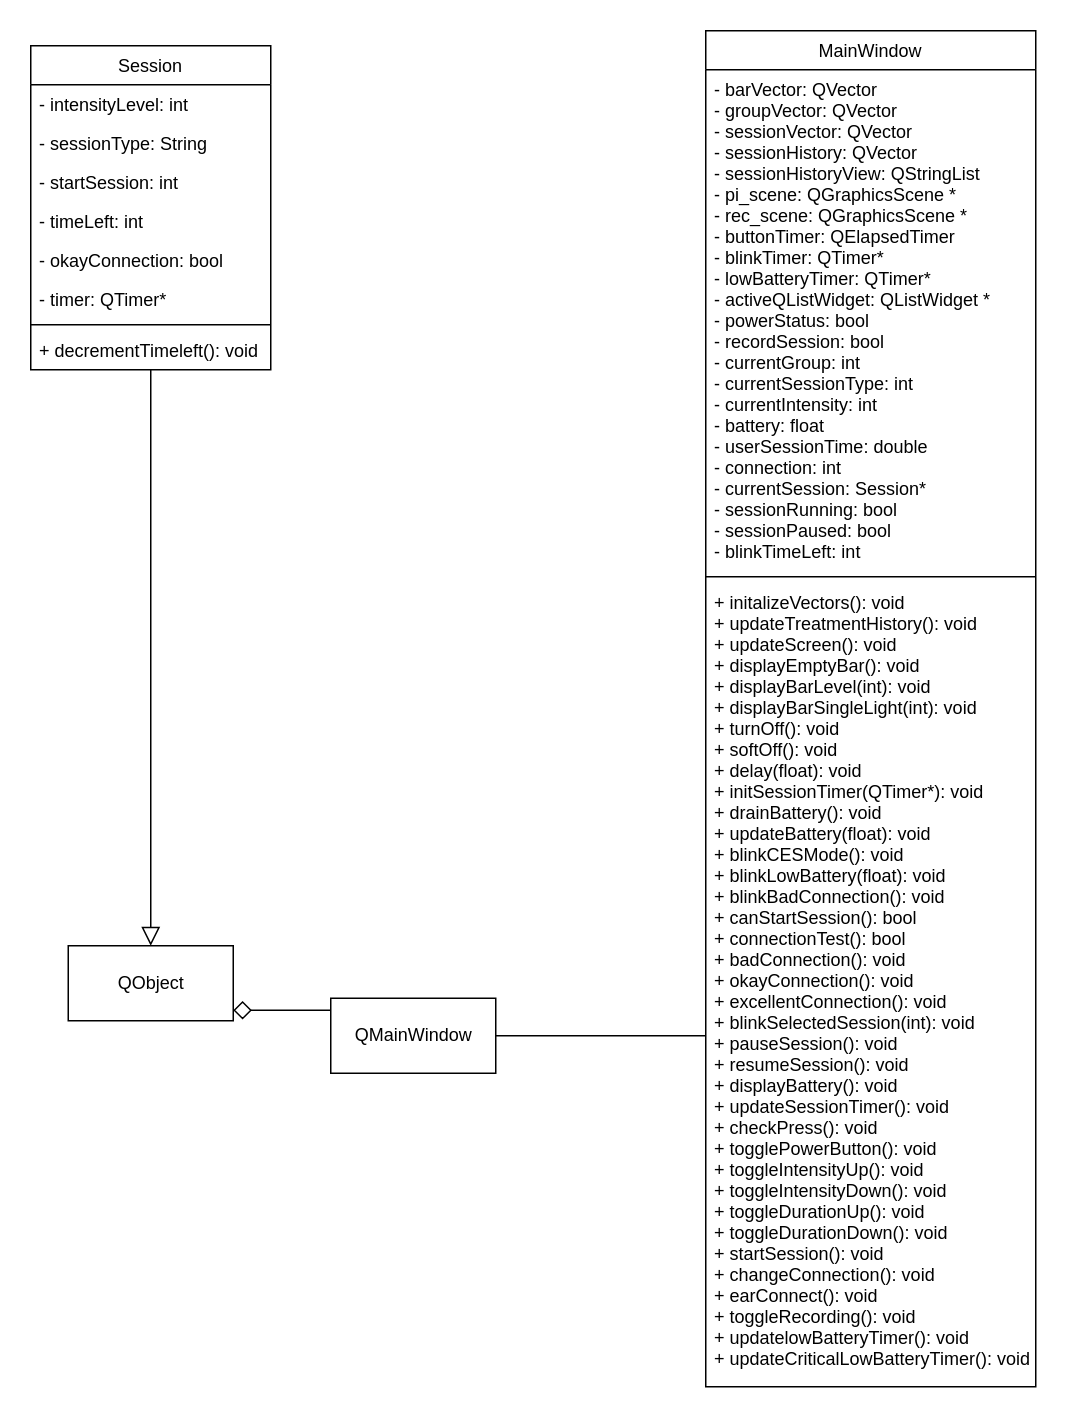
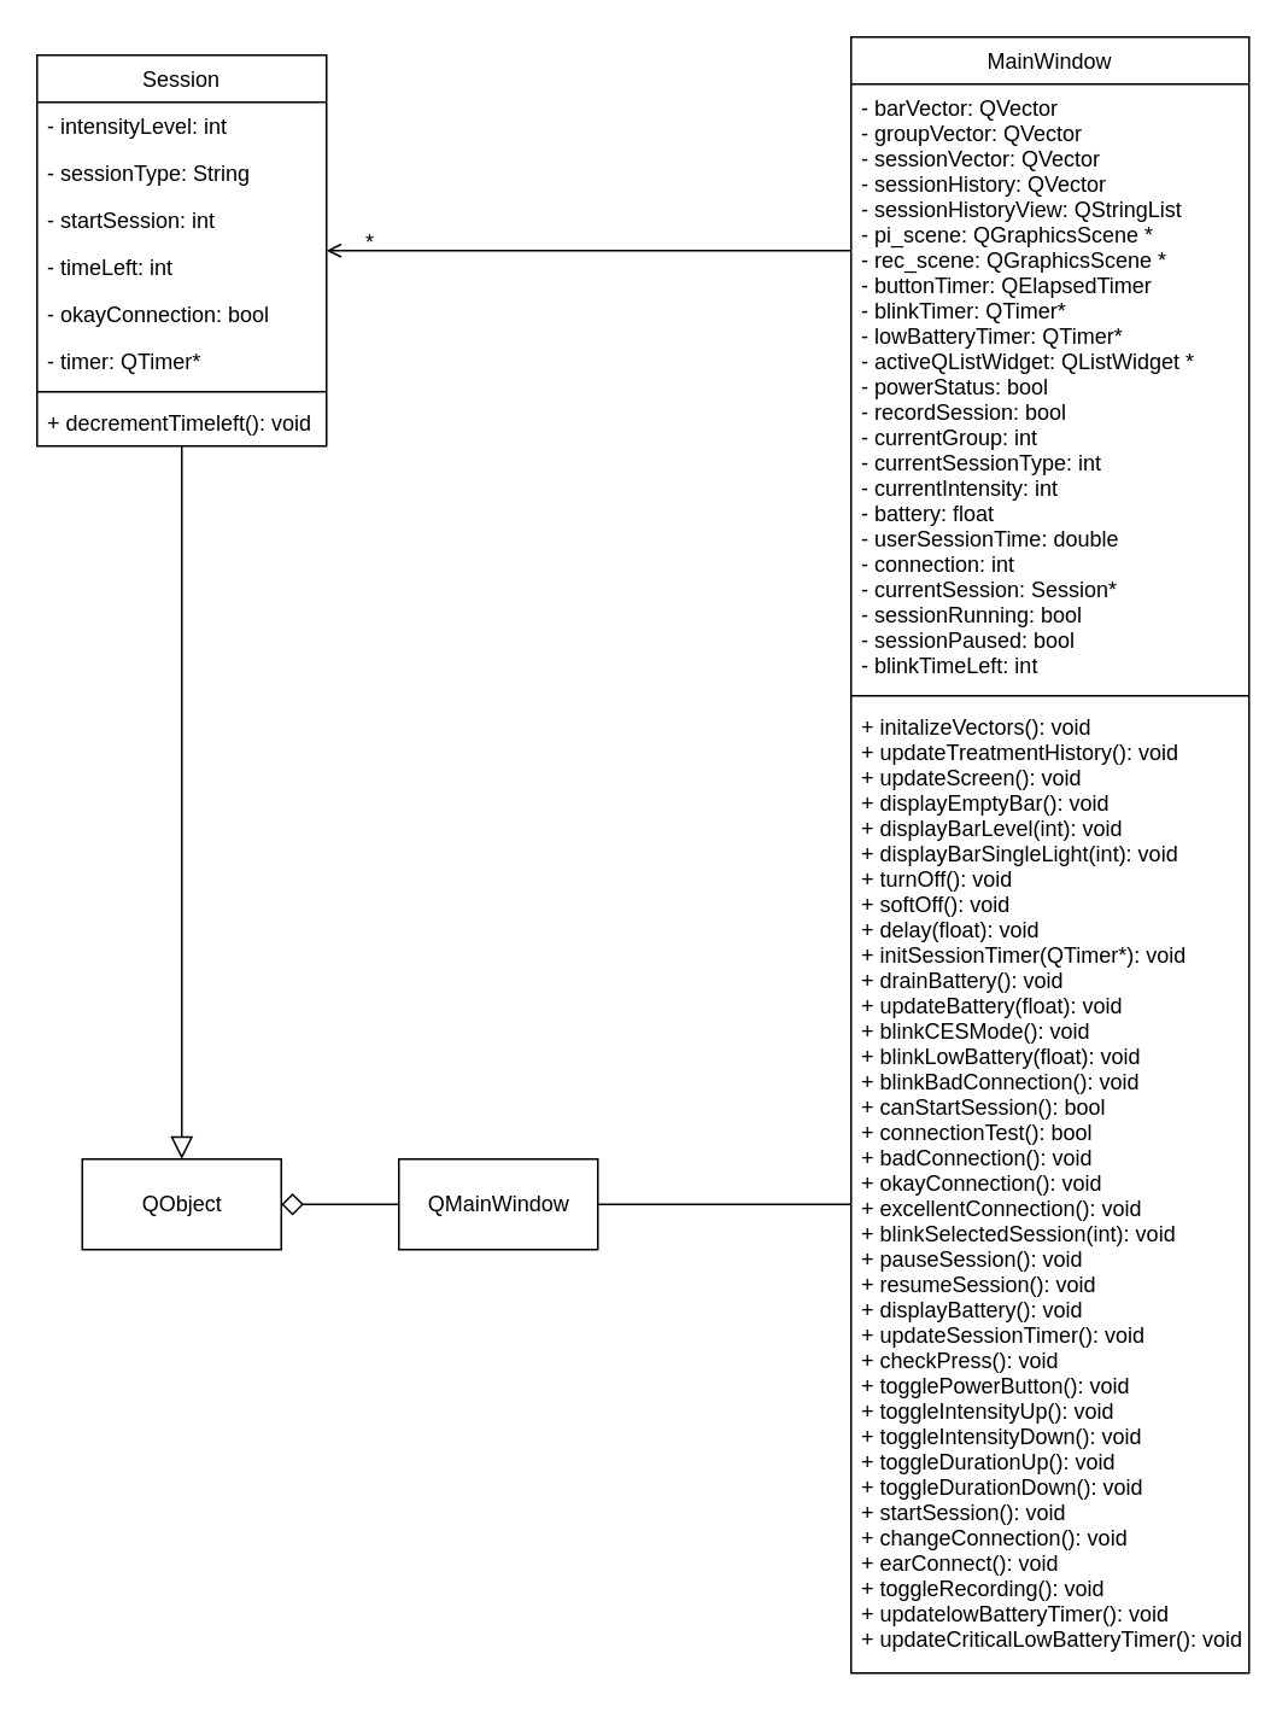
  <mxCell id="0" />
  <mxCell id="1" parent="0" />
- <mxCell id="2" value="QObject" style="html=1;" vertex="1" parent="1"><mxGeometry x="45" y="630" width="110" height="50" as="geometry" /></mxCell>
- <mxCell id="3" value="QMainWindow" style="html=1;" vertex="1" parent="1"><mxGeometry x="220" y="665" width="110" height="50" as="geometry" /></mxCell>
+ <mxCell id="2" value="QObject" style="html=1;" vertex="1" parent="1"><mxGeometry x="45" y="640" width="110" height="50" as="geometry" /></mxCell>
+ <mxCell id="3" value="QMainWindow" style="html=1;" vertex="1" parent="1"><mxGeometry x="220" y="640" width="110" height="50" as="geometry" /></mxCell>
  <mxCell id="4" value="" style="endArrow=diamond;endSize=10;endFill=0;shadow=0;strokeWidth=1;rounded=0;edgeStyle=elbowEdgeStyle;elbow=vertical;" edge="1" parent="1" source="3" target="2"><mxGeometry width="160" relative="1" as="geometry"><mxPoint x="360" y="300" as="sourcePoint" /><mxPoint x="250" y="198" as="targetPoint" /></mxGeometry></mxCell>
  <mxCell id="5" value="Session" style="swimlane;fontStyle=0;align=center;verticalAlign=top;childLayout=stackLayout;horizontal=1;startSize=26;horizontalStack=0;resizeParent=1;resizeLast=0;collapsible=1;marginBottom=0;rounded=0;shadow=0;strokeWidth=1;" vertex="1" parent="1"><mxGeometry x="20" y="30" width="160" height="216" as="geometry"><mxRectangle x="130" y="380" width="160" height="26" as="alternateBounds" /></mxGeometry></mxCell>
  <mxCell id="6" value="- intensityLevel: int" style="text;align=left;verticalAlign=top;spacingLeft=4;spacingRight=4;overflow=hidden;rotatable=0;points=[[0,0.5],[1,0.5]];portConstraint=eastwest;rounded=0;shadow=0;html=0;" vertex="1" parent="5"><mxGeometry y="26" width="160" height="26" as="geometry" /></mxCell>
  <mxCell id="7" value="- sessionType: String" style="text;align=left;verticalAlign=top;spacingLeft=4;spacingRight=4;overflow=hidden;rotatable=0;points=[[0,0.5],[1,0.5]];portConstraint=eastwest;rounded=0;shadow=0;html=0;" vertex="1" parent="5"><mxGeometry y="52" width="160" height="26" as="geometry" /></mxCell>
  <mxCell id="8" value="- startSession: int" style="text;align=left;verticalAlign=top;spacingLeft=4;spacingRight=4;overflow=hidden;rotatable=0;points=[[0,0.5],[1,0.5]];portConstraint=eastwest;rounded=0;shadow=0;html=0;" vertex="1" parent="5"><mxGeometry y="78" width="160" height="26" as="geometry" /></mxCell>
  <mxCell id="9" value="- timeLeft: int" style="text;align=left;verticalAlign=top;spacingLeft=4;spacingRight=4;overflow=hidden;rotatable=0;points=[[0,0.5],[1,0.5]];portConstraint=eastwest;rounded=0;shadow=0;html=0;" vertex="1" parent="5"><mxGeometry y="104" width="160" height="26" as="geometry" /></mxCell>
  <mxCell id="10" value="- okayConnection: bool&#10;" style="text;align=left;verticalAlign=top;spacingLeft=4;spacingRight=4;overflow=hidden;rotatable=0;points=[[0,0.5],[1,0.5]];portConstraint=eastwest;rounded=0;shadow=0;html=0;" vertex="1" parent="5"><mxGeometry y="130" width="160" height="26" as="geometry" /></mxCell>
  <mxCell id="11" value="- timer: QTimer*" style="text;align=left;verticalAlign=top;spacingLeft=4;spacingRight=4;overflow=hidden;rotatable=0;points=[[0,0.5],[1,0.5]];portConstraint=eastwest;rounded=0;shadow=0;html=0;" vertex="1" parent="5"><mxGeometry y="156" width="160" height="26" as="geometry" /></mxCell>
  <mxCell id="12" value="" style="line;html=1;strokeWidth=1;align=left;verticalAlign=middle;spacingTop=-1;spacingLeft=3;spacingRight=3;rotatable=0;labelPosition=right;points=[];portConstraint=eastwest;" vertex="1" parent="5"><mxGeometry y="182" width="160" height="8" as="geometry" /></mxCell>
  <mxCell id="13" value="+ decrementTimeleft(): void" style="text;align=left;verticalAlign=top;spacingLeft=4;spacingRight=4;overflow=hidden;rotatable=0;points=[[0,0.5],[1,0.5]];portConstraint=eastwest;" vertex="1" parent="5"><mxGeometry y="190" width="160" height="26" as="geometry" /></mxCell>
  <mxCell id="14" value="MainWindow" style="swimlane;fontStyle=0;align=center;verticalAlign=top;childLayout=stackLayout;horizontal=1;startSize=26;horizontalStack=0;resizeParent=1;resizeLast=0;collapsible=1;marginBottom=0;rounded=0;shadow=0;strokeWidth=1;" vertex="1" parent="1"><mxGeometry x="470" y="20" width="220" height="904" as="geometry"><mxRectangle x="550" y="140" width="160" height="26" as="alternateBounds" /></mxGeometry></mxCell>
  <mxCell id="15" value="- barVector: QVector&#10;- groupVector: QVector&#10;- sessionVector: QVector&#10;- sessionHistory: QVector&#10;- sessionHistoryView: QStringList&#10;- pi_scene: QGraphicsScene *&#10;- rec_scene: QGraphicsScene *&#10;- buttonTimer: QElapsedTimer&#10;- blinkTimer: QTimer* &#10;- lowBatteryTimer: QTimer* &#10;- activeQListWidget: QListWidget *&#10;- powerStatus: bool &#10;- recordSession: bool &#10;- currentGroup: int &#10;- currentSessionType: int &#10;- currentIntensity: int &#10;- battery: float &#10;- userSessionTime: double &#10;- connection: int &#10;- currentSession: Session* &#10;- sessionRunning: bool &#10;- sessionPaused: bool &#10;- blinkTimeLeft: int " style="text;align=left;verticalAlign=top;spacingLeft=4;spacingRight=4;overflow=hidden;rotatable=0;points=[[0,0.5],[1,0.5]];portConstraint=eastwest;" vertex="1" parent="14"><mxGeometry y="26" width="220" height="334" as="geometry" /></mxCell>
  <mxCell id="16" value="" style="line;html=1;strokeWidth=1;align=left;verticalAlign=middle;spacingTop=-1;spacingLeft=3;spacingRight=3;rotatable=0;labelPosition=right;points=[];portConstraint=eastwest;" vertex="1" parent="14"><mxGeometry y="360" width="220" height="8" as="geometry" /></mxCell>
  <mxCell id="17" value="+ initalizeVectors(): void&#10;+ updateTreatmentHistory(): void&#10;+ updateScreen(): void&#10;+ displayEmptyBar(): void&#10;+ displayBarLevel(int): void&#10;+ displayBarSingleLight(int): void&#10;+ turnOff(): void&#10;+ softOff(): void&#10;+ delay(float): void&#10;+ initSessionTimer(QTimer*): void&#10;+ drainBattery(): void&#10;+ updateBattery(float): void&#10;+ blinkCESMode(): void&#10;+ blinkLowBattery(float): void&#10;+ blinkBadConnection(): void&#10;+ canStartSession(): bool&#10;+ connectionTest(): bool&#10;+ badConnection(): void&#10;+ okayConnection(): void&#10;+ excellentConnection(): void&#10;+ blinkSelectedSession(int): void&#10;+ pauseSession(): void&#10;+ resumeSession(): void&#10;+ displayBattery(): void &#10;+ updateSessionTimer(): void&#10;+ checkPress(): void&#10;+ togglePowerButton(): void&#10;+ toggleIntensityUp(): void&#10;+ toggleIntensityDown(): void&#10;+ toggleDurationUp(): void&#10;+ toggleDurationDown(): void&#10;+ startSession(): void&#10;+ changeConnection(): void&#10;+ earConnect(): void&#10;+ toggleRecording(): void&#10;+ updatelowBatteryTimer(): void&#10;+ updateCriticalLowBatteryTimer(): void" style="text;align=left;verticalAlign=top;spacingLeft=4;spacingRight=4;overflow=hidden;rotatable=0;points=[[0,0.5],[1,0.5]];portConstraint=eastwest;" vertex="1" parent="14"><mxGeometry y="368" width="220" height="536" as="geometry" /></mxCell>
  <mxCell id="18" value="" style="endArrow=none;endSize=10;endFill=0;shadow=0;strokeWidth=1;rounded=0;edgeStyle=elbowEdgeStyle;elbow=vertical;" edge="1" parent="1" source="14" target="3"><mxGeometry width="160" relative="1" as="geometry"><mxPoint x="415" y="750" as="sourcePoint" /><mxPoint x="415" y="850" as="targetPoint" /></mxGeometry></mxCell>
+ <mxCell id="19" value="" style="endArrow=open;shadow=0;strokeWidth=1;rounded=0;endFill=1;edgeStyle=elbowEdgeStyle;elbow=vertical;" edge="1" parent="1" source="14" target="5"><mxGeometry x="0.5" y="41" relative="1" as="geometry"><mxPoint x="330" y="129" as="sourcePoint" /><mxPoint x="290" y="520" as="targetPoint" /><mxPoint x="-40" y="32" as="offset" /></mxGeometry></mxCell>
+ <mxCell id="20" value="*" style="resizable=0;align=left;verticalAlign=bottom;labelBackgroundColor=none;fontSize=12;" connectable="0" vertex="1" parent="19"><mxGeometry x="-1" relative="1" as="geometry"><mxPoint x="-270" y="4" as="offset" /></mxGeometry></mxCell>
  <mxCell id="21" value="" style="endArrow=block;endSize=10;endFill=0;shadow=0;strokeWidth=1;rounded=0;edgeStyle=elbowEdgeStyle;elbow=vertical;" edge="1" parent="1" source="5" target="2"><mxGeometry width="160" relative="1" as="geometry"><mxPoint x="415" y="840" as="sourcePoint" /><mxPoint x="415" y="930" as="targetPoint" /></mxGeometry></mxCell>
